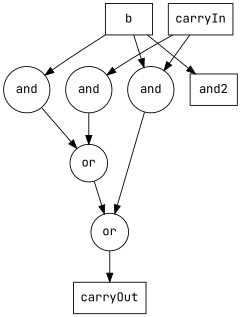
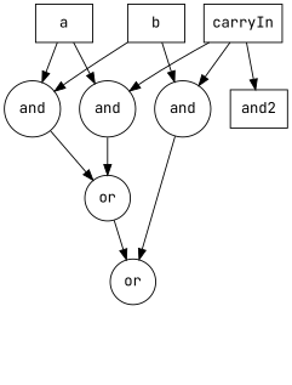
  digraph {
    fontname="JetBrains Mono"
    node [fontname="JetBrains Mono" shape=box]
    edge [fontname="JetBrains Mono"]
+   a
    n2 [label=and shape=circle]
    n3 [label=and shape=circle]
    n4 [label=or shape=circle]
    n5 [label=and2]
    b
    n7 [label=and shape=circle]
    n8 [label=or shape=circle]
    carryIn
-   carryOut
+   a -> n2
+   a -> n3
    n2 -> n4
    n3 -> n4
    n4 -> n8
    b -> n2
    b -> n7
    n7 -> n8
-   n8 -> carryOut
    carryIn -> n3
-   b -> n5
+   carryIn -> n5
    carryIn -> n7
  }
